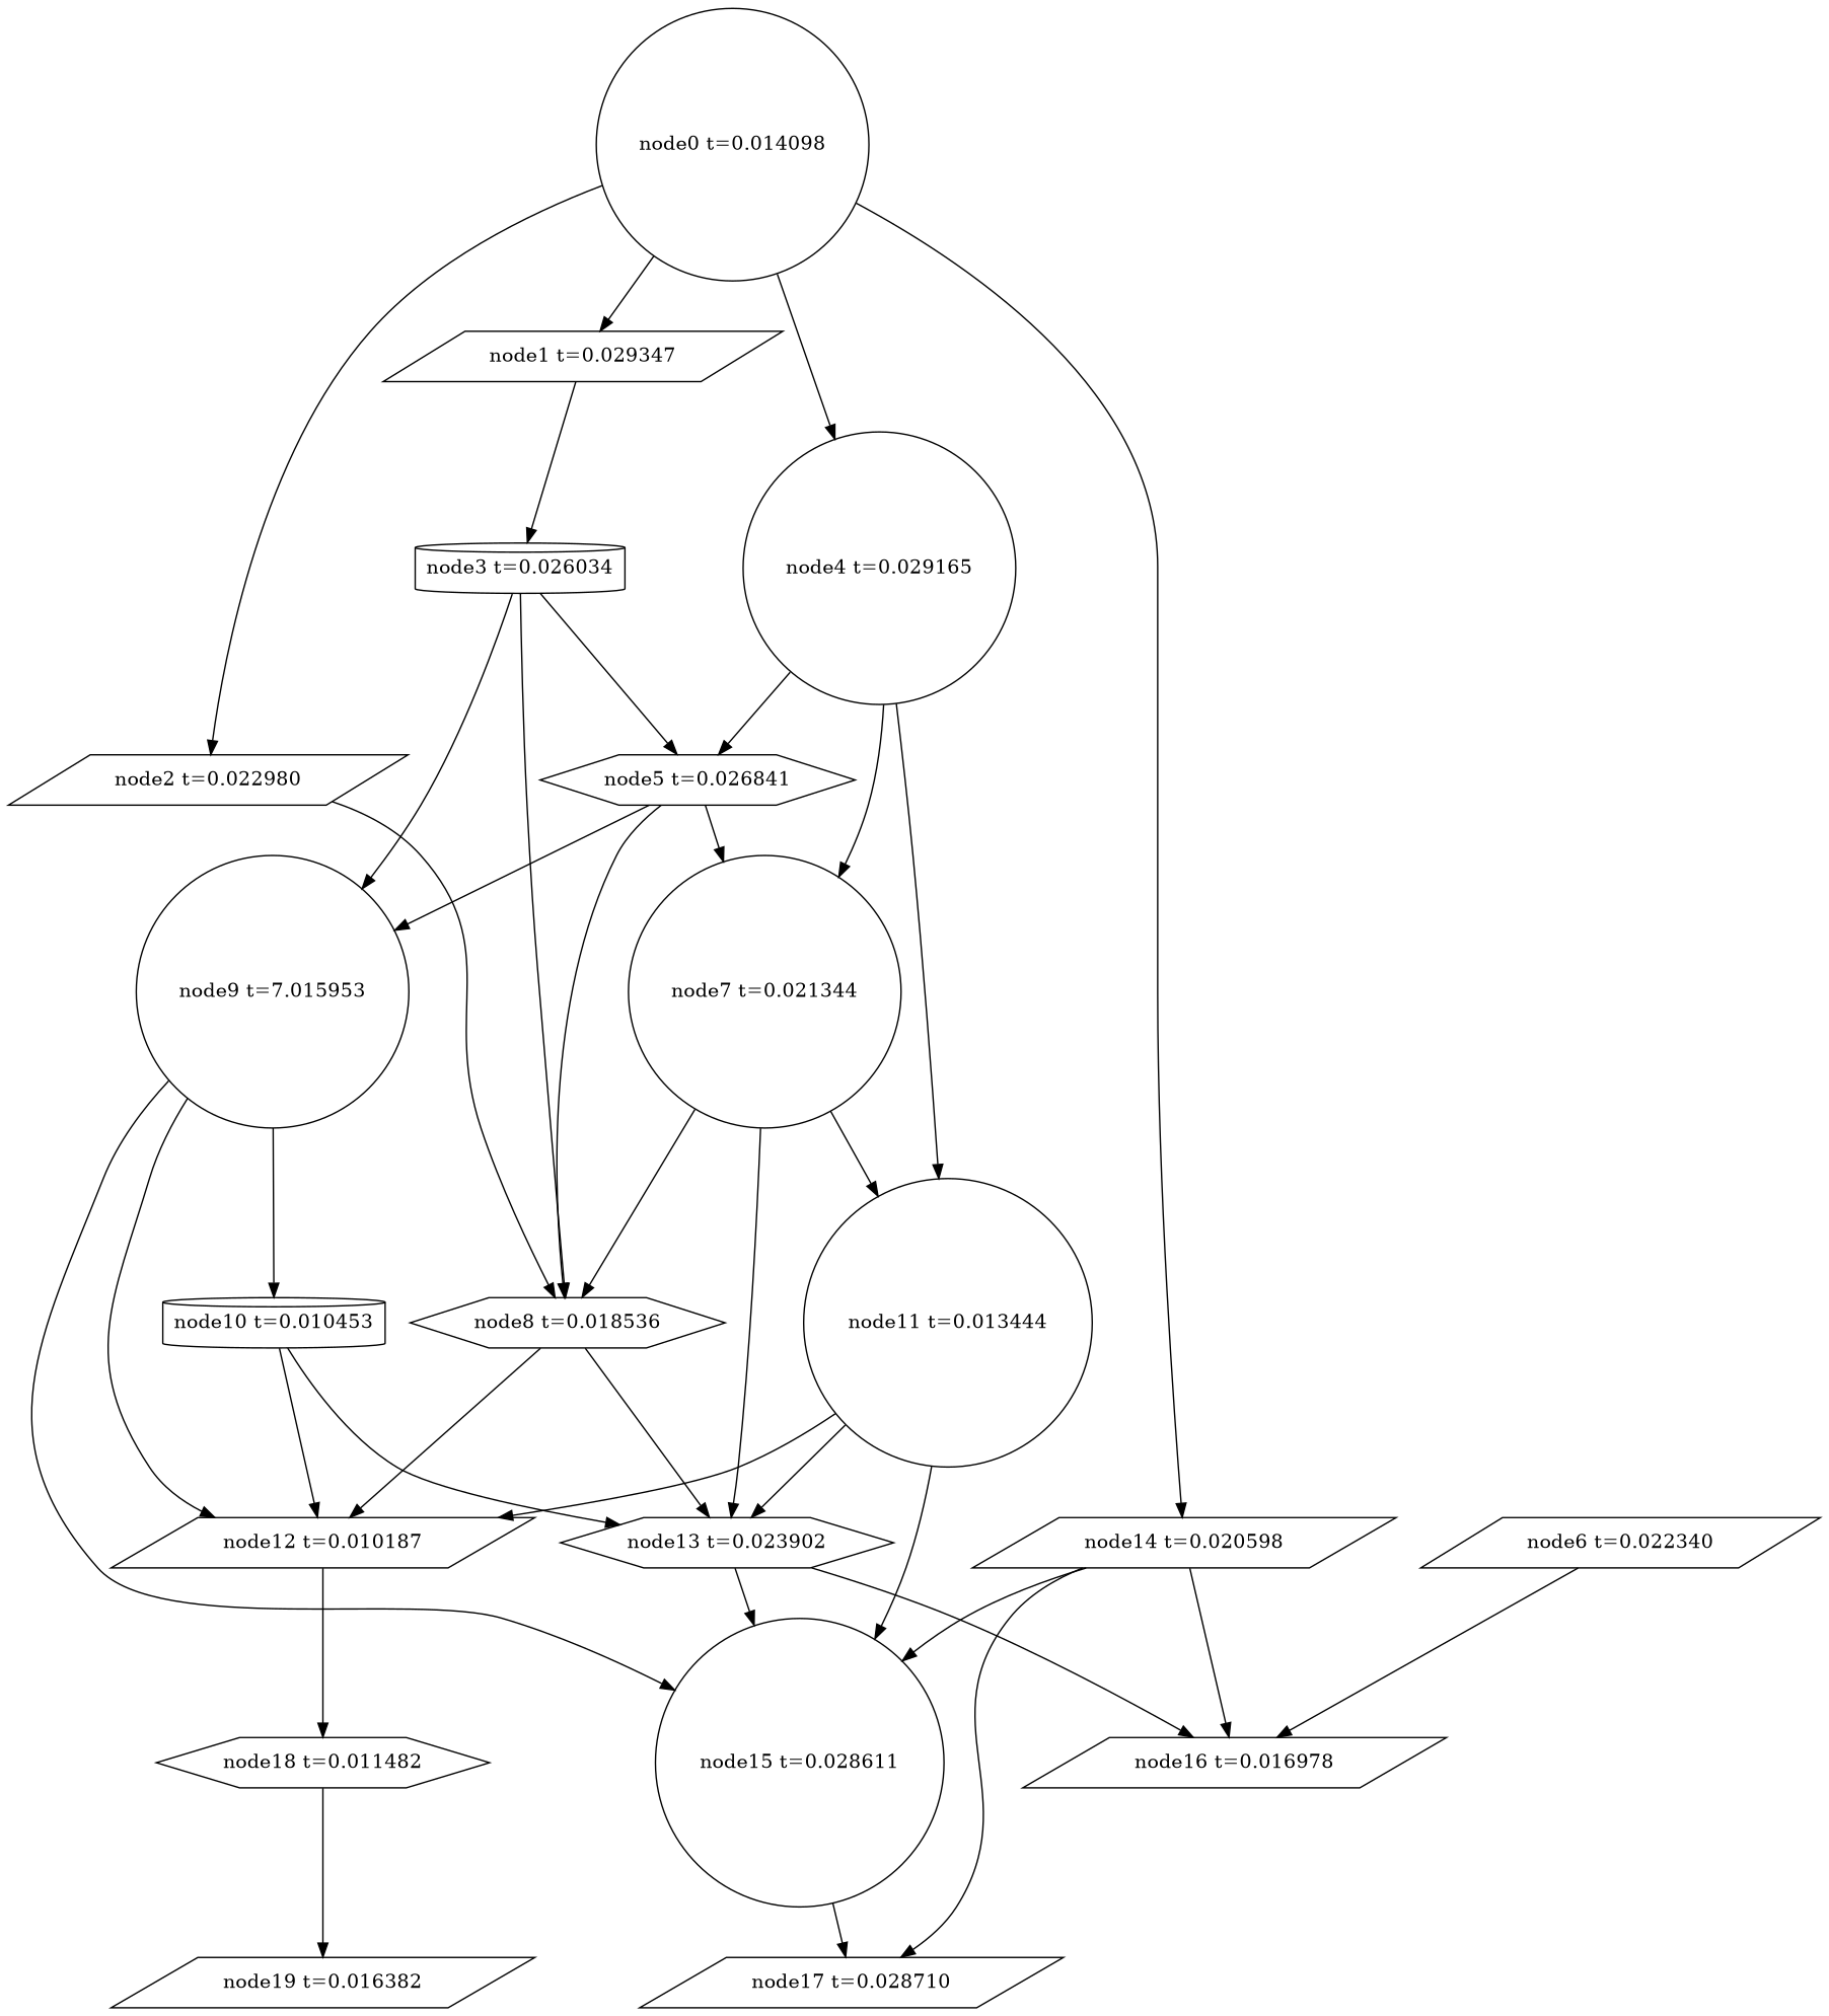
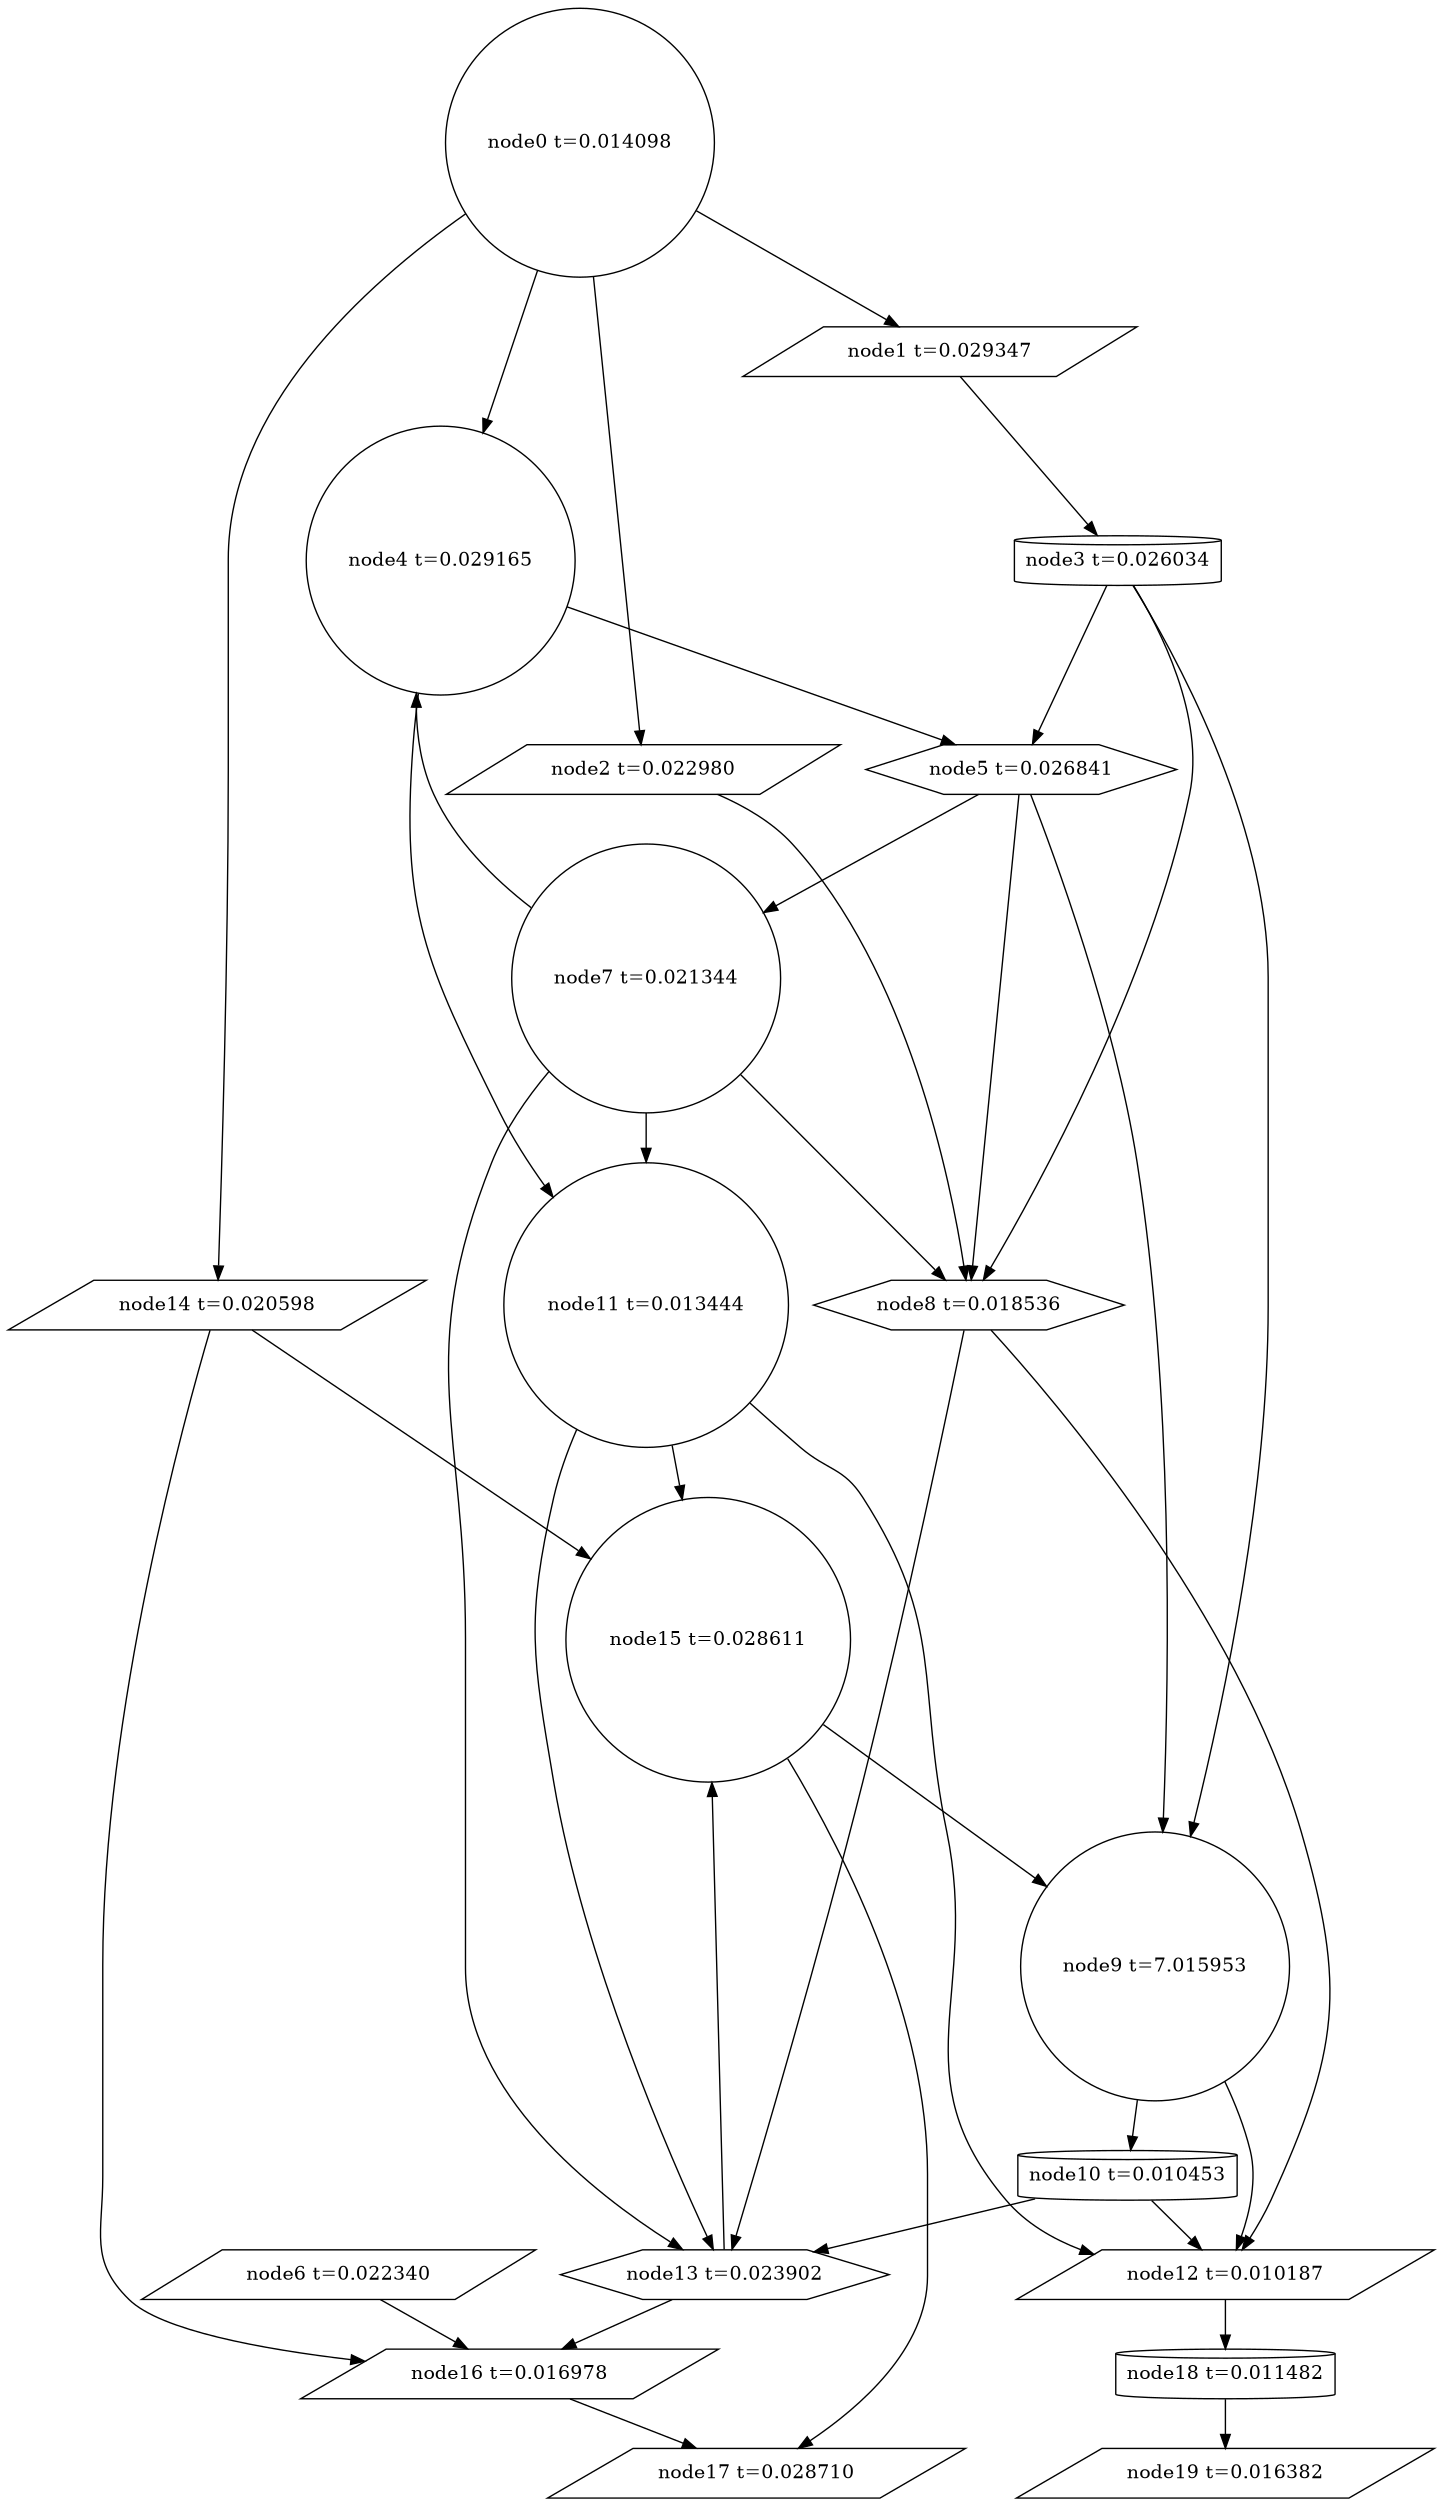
  digraph {
    node [shape=parallelogram]
    n1 [label="node19 t=0.016382"]
-   n2 [label="node18 t=0.011482" shape=hexagon]
+   n2 [label="node18 t=0.011482" shape=cylinder]
    n3 [label="node17 t=0.028710"]
    n4 [label="node16 t=0.016978"]
    n5 [label="node15 t=0.028611" shape=circle]
    n6 [label="node14 t=0.020598"]
    n7 [label="node13 t=0.023902" shape=hexagon]
    n8 [label="node12 t=0.010187"]
    n9 [label="node11 t=0.013444" shape=circle]
    n10 [label="node10 t=0.010453" shape=cylinder]
    n11 [label="node9 t=7.015953" shape=circle]
    n12 [label="node8 t=0.018536" shape=hexagon]
    n13 [label="node7 t=0.021344" shape=circle]
    n14 [label="node6 t=0.022340"]
    n15 [label="node5 t=0.026841" shape=hexagon]
    n16 [label="node4 t=0.029165" shape=circle]
    n17 [label="node3 t=0.026034" shape=cylinder]
    n18 [label="node2 t=0.022980"]
    n19 [label="node1 t=0.029347"]
    n20 [label="node0 t=0.014098" shape=circle]
    n2 -> n1
-   n6 -> n3
+   n4 -> n3
    n5 -> n3
    n6 -> n4
    n6 -> n5
    n7 -> n4
    n7 -> n5
    n8 -> n2
    n9 -> n5
    n9 -> n7
    n9 -> n8
    n10 -> n7
    n10 -> n8
-   n11 -> n5
+   n5 -> n11
    n11 -> n8
    n11 -> n10
    n12 -> n7
    n12 -> n8
    n13 -> n7
    n13 -> n9
    n13 -> n12
    n14 -> n4
    n15 -> n11
    n15 -> n12
    n15 -> n13
    n16 -> n9
-   n16 -> n13
+   n13 -> n16
    n16 -> n15
    n17 -> n11
    n17 -> n12
    n17 -> n15
    n18 -> n12
    n19 -> n17
    n20 -> n6
    n20 -> n16
    n20 -> n18
    n20 -> n19
  }
